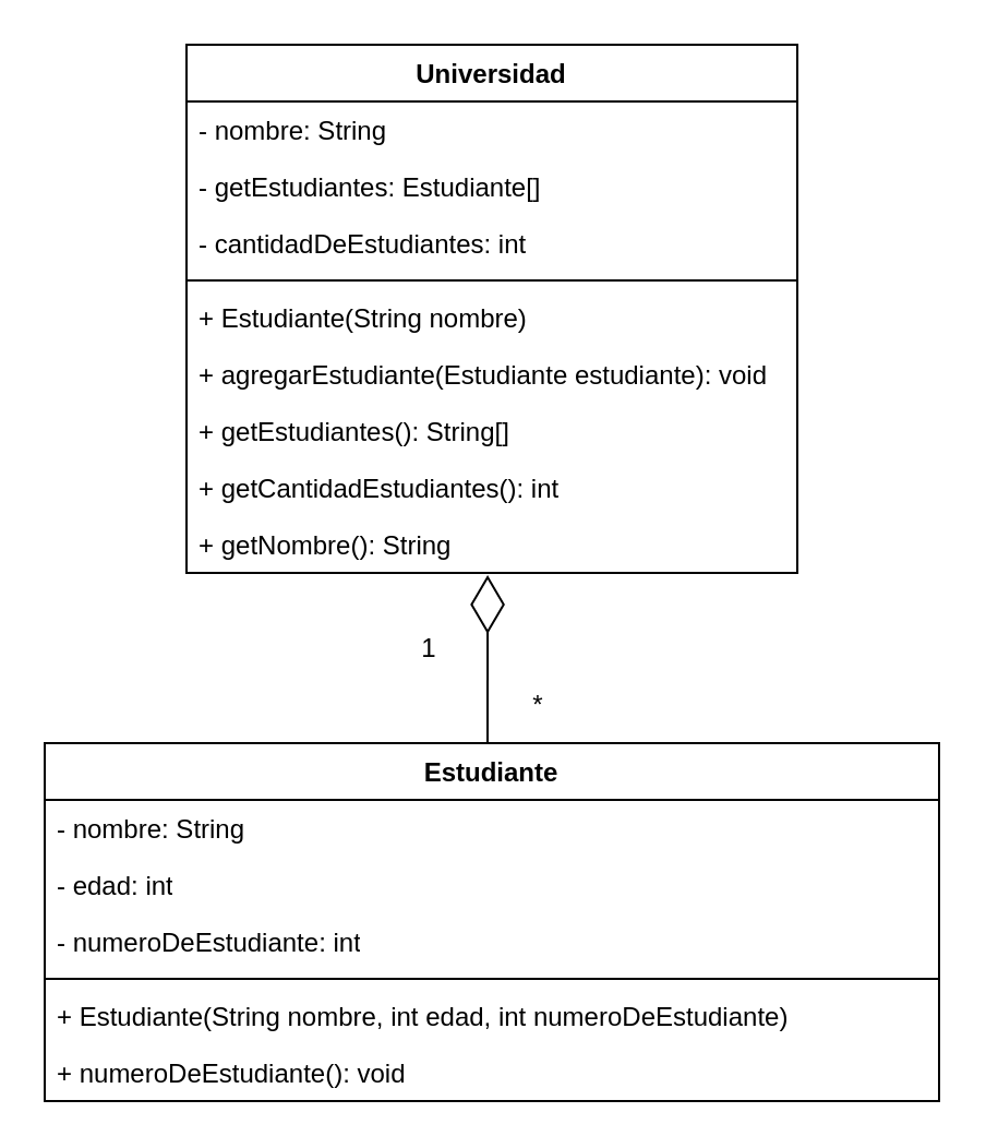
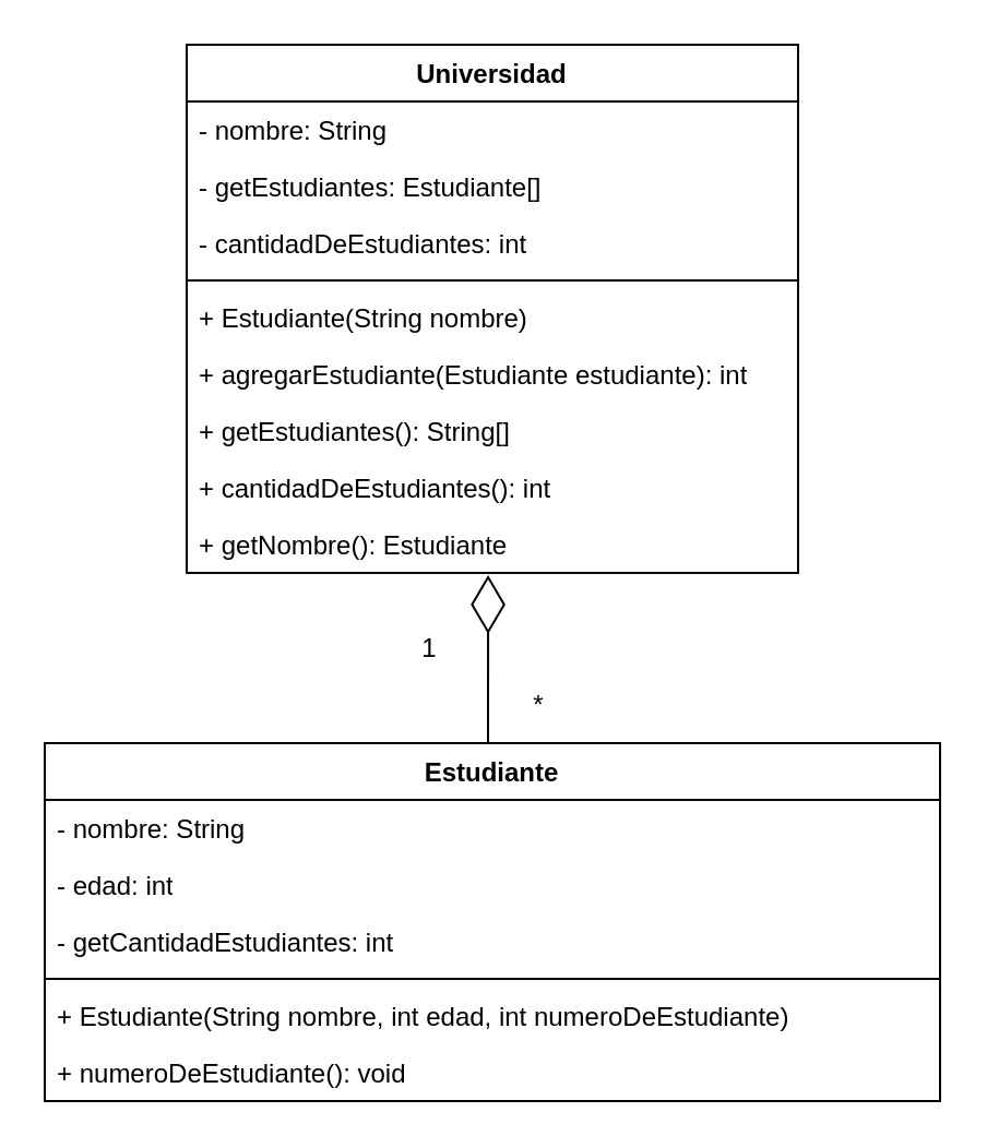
  <mxCell id="0" />
  <mxCell id="1" parent="0" />
  <mxCell id="2" value="Universidad" style="swimlane;fontStyle=1;align=center;verticalAlign=top;childLayout=stackLayout;horizontal=1;startSize=26;horizontalStack=0;resizeParent=1;resizeParentMax=0;resizeLast=0;collapsible=1;marginBottom=0;whiteSpace=wrap;html=1;" vertex="1" parent="1"><mxGeometry x="85" y="20" width="280" height="242" as="geometry" /></mxCell>
  <mxCell id="3" value="- nombre: String" style="text;strokeColor=none;fillColor=none;align=left;verticalAlign=top;spacingLeft=4;spacingRight=4;overflow=hidden;rotatable=0;points=[[0,0.5],[1,0.5]];portConstraint=eastwest;whiteSpace=wrap;html=1;" vertex="1" parent="2"><mxGeometry y="26" width="280" height="26" as="geometry" /></mxCell>
  <mxCell id="4" value="- getEstudiantes: Estudiante[]" style="text;strokeColor=none;fillColor=none;align=left;verticalAlign=top;spacingLeft=4;spacingRight=4;overflow=hidden;rotatable=0;points=[[0,0.5],[1,0.5]];portConstraint=eastwest;whiteSpace=wrap;html=1;" vertex="1" parent="2"><mxGeometry y="52" width="280" height="26" as="geometry" /></mxCell>
  <mxCell id="5" value="- cantidadDeEstudiantes: int" style="text;strokeColor=none;fillColor=none;align=left;verticalAlign=top;spacingLeft=4;spacingRight=4;overflow=hidden;rotatable=0;points=[[0,0.5],[1,0.5]];portConstraint=eastwest;whiteSpace=wrap;html=1;" vertex="1" parent="2"><mxGeometry y="78" width="280" height="26" as="geometry" /></mxCell>
  <mxCell id="6" value="" style="line;strokeWidth=1;fillColor=none;align=left;verticalAlign=middle;spacingTop=-1;spacingLeft=3;spacingRight=3;rotatable=0;labelPosition=right;points=[];portConstraint=eastwest;strokeColor=inherit;" vertex="1" parent="2"><mxGeometry y="104" width="280" height="8" as="geometry" /></mxCell>
  <mxCell id="7" value="+ Estudiante(String nombre)" style="text;strokeColor=none;fillColor=none;align=left;verticalAlign=top;spacingLeft=4;spacingRight=4;overflow=hidden;rotatable=0;points=[[0,0.5],[1,0.5]];portConstraint=eastwest;whiteSpace=wrap;html=1;" vertex="1" parent="2"><mxGeometry y="112" width="280" height="26" as="geometry" /></mxCell>
- <mxCell id="8" value="+ agregarEstudiante(Estudiante estudiante): void" style="text;strokeColor=none;fillColor=none;align=left;verticalAlign=top;spacingLeft=4;spacingRight=4;overflow=hidden;rotatable=0;points=[[0,0.5],[1,0.5]];portConstraint=eastwest;whiteSpace=wrap;html=1;" vertex="1" parent="2"><mxGeometry y="138" width="280" height="26" as="geometry" /></mxCell>
+ <mxCell id="8" value="+ agregarEstudiante(Estudiante estudiante): int" style="text;strokeColor=none;fillColor=none;align=left;verticalAlign=top;spacingLeft=4;spacingRight=4;overflow=hidden;rotatable=0;points=[[0,0.5],[1,0.5]];portConstraint=eastwest;whiteSpace=wrap;html=1;" vertex="1" parent="2"><mxGeometry y="138" width="280" height="26" as="geometry" /></mxCell>
  <mxCell id="9" value="+ getEstudiantes(): String[]" style="text;strokeColor=none;fillColor=none;align=left;verticalAlign=top;spacingLeft=4;spacingRight=4;overflow=hidden;rotatable=0;points=[[0,0.5],[1,0.5]];portConstraint=eastwest;whiteSpace=wrap;html=1;" vertex="1" parent="2"><mxGeometry y="164" width="280" height="26" as="geometry" /></mxCell>
- <mxCell id="10" value="+ getCantidadEstudiantes(): int" style="text;strokeColor=none;fillColor=none;align=left;verticalAlign=top;spacingLeft=4;spacingRight=4;overflow=hidden;rotatable=0;points=[[0,0.5],[1,0.5]];portConstraint=eastwest;whiteSpace=wrap;html=1;" vertex="1" parent="2"><mxGeometry y="190" width="280" height="26" as="geometry" /></mxCell>
- <mxCell id="11" value="+ getNombre(): String" style="text;strokeColor=none;fillColor=none;align=left;verticalAlign=top;spacingLeft=4;spacingRight=4;overflow=hidden;rotatable=0;points=[[0,0.5],[1,0.5]];portConstraint=eastwest;whiteSpace=wrap;html=1;" vertex="1" parent="2"><mxGeometry y="216" width="280" height="26" as="geometry" /></mxCell>
+ <mxCell id="10" value="+ cantidadDeEstudiantes(): int" style="text;strokeColor=none;fillColor=none;align=left;verticalAlign=top;spacingLeft=4;spacingRight=4;overflow=hidden;rotatable=0;points=[[0,0.5],[1,0.5]];portConstraint=eastwest;whiteSpace=wrap;html=1;" vertex="1" parent="2"><mxGeometry y="190" width="280" height="26" as="geometry" /></mxCell>
+ <mxCell id="11" value="+ getNombre(): Estudiante" style="text;strokeColor=none;fillColor=none;align=left;verticalAlign=top;spacingLeft=4;spacingRight=4;overflow=hidden;rotatable=0;points=[[0,0.5],[1,0.5]];portConstraint=eastwest;whiteSpace=wrap;html=1;" vertex="1" parent="2"><mxGeometry y="216" width="280" height="26" as="geometry" /></mxCell>
  <mxCell id="12" value="Estudiante" style="swimlane;fontStyle=1;align=center;verticalAlign=top;childLayout=stackLayout;horizontal=1;startSize=26;horizontalStack=0;resizeParent=1;resizeParentMax=0;resizeLast=0;collapsible=1;marginBottom=0;whiteSpace=wrap;html=1;" vertex="1" parent="1"><mxGeometry x="20" y="340" width="410" height="164" as="geometry" /></mxCell>
  <mxCell id="13" value="- nombre: String" style="text;strokeColor=none;fillColor=none;align=left;verticalAlign=top;spacingLeft=4;spacingRight=4;overflow=hidden;rotatable=0;points=[[0,0.5],[1,0.5]];portConstraint=eastwest;whiteSpace=wrap;html=1;" vertex="1" parent="12"><mxGeometry y="26" width="410" height="26" as="geometry" /></mxCell>
  <mxCell id="14" value="- edad: int" style="text;strokeColor=none;fillColor=none;align=left;verticalAlign=top;spacingLeft=4;spacingRight=4;overflow=hidden;rotatable=0;points=[[0,0.5],[1,0.5]];portConstraint=eastwest;whiteSpace=wrap;html=1;" vertex="1" parent="12"><mxGeometry y="52" width="410" height="26" as="geometry" /></mxCell>
- <mxCell id="15" value="- numeroDeEstudiante: int" style="text;strokeColor=none;fillColor=none;align=left;verticalAlign=top;spacingLeft=4;spacingRight=4;overflow=hidden;rotatable=0;points=[[0,0.5],[1,0.5]];portConstraint=eastwest;whiteSpace=wrap;html=1;" vertex="1" parent="12"><mxGeometry y="78" width="410" height="26" as="geometry" /></mxCell>
+ <mxCell id="15" value="- getCantidadEstudiantes: int" style="text;strokeColor=none;fillColor=none;align=left;verticalAlign=top;spacingLeft=4;spacingRight=4;overflow=hidden;rotatable=0;points=[[0,0.5],[1,0.5]];portConstraint=eastwest;whiteSpace=wrap;html=1;" vertex="1" parent="12"><mxGeometry y="78" width="410" height="26" as="geometry" /></mxCell>
  <mxCell id="16" value="" style="line;strokeWidth=1;fillColor=none;align=left;verticalAlign=middle;spacingTop=-1;spacingLeft=3;spacingRight=3;rotatable=0;labelPosition=right;points=[];portConstraint=eastwest;strokeColor=inherit;" vertex="1" parent="12"><mxGeometry y="104" width="410" height="8" as="geometry" /></mxCell>
  <mxCell id="17" value="+ Estudiante(String nombre, int edad, int numeroDeEstudiante)" style="text;strokeColor=none;fillColor=none;align=left;verticalAlign=top;spacingLeft=4;spacingRight=4;overflow=hidden;rotatable=0;points=[[0,0.5],[1,0.5]];portConstraint=eastwest;whiteSpace=wrap;html=1;" vertex="1" parent="12"><mxGeometry y="112" width="410" height="26" as="geometry" /></mxCell>
  <mxCell id="18" value="+ numeroDeEstudiante(): void" style="text;strokeColor=none;fillColor=none;align=left;verticalAlign=top;spacingLeft=4;spacingRight=4;overflow=hidden;rotatable=0;points=[[0,0.5],[1,0.5]];portConstraint=eastwest;whiteSpace=wrap;html=1;" vertex="1" parent="12"><mxGeometry y="138" width="410" height="26" as="geometry" /></mxCell>
  <mxCell id="19" value="" style="endArrow=diamondThin;endFill=0;endSize=24;html=1;rounded=0;entryX=0.493;entryY=1.038;entryDx=0;entryDy=0;entryPerimeter=0;" edge="1" parent="1" target="11"><mxGeometry width="160" relative="1" as="geometry"><mxPoint x="223" y="340" as="sourcePoint" /><mxPoint x="231" y="270" as="targetPoint" /></mxGeometry></mxCell>
  <mxCell id="20" value="1" style="text;html=1;align=center;verticalAlign=middle;resizable=0;points=[];autosize=1;strokeColor=none;fillColor=none;" vertex="1" parent="1"><mxGeometry x="181" y="282" width="30" height="30" as="geometry" /></mxCell>
  <mxCell id="21" value="*" style="text;html=1;align=center;verticalAlign=middle;resizable=0;points=[];autosize=1;strokeColor=none;fillColor=none;" vertex="1" parent="1"><mxGeometry x="231" y="308" width="30" height="30" as="geometry" /></mxCell>
